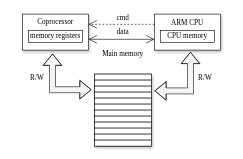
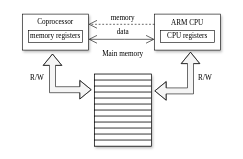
  <mxCell id="0" />
  <mxCell id="1" parent="0" />
  <mxCell id="2" value="" style="rounded=0;whiteSpace=wrap;html=1;fontFamily=Computer Modern;shadow=1;" vertex="1" parent="1"><mxGeometry x="157" y="123" width="95" height="120" as="geometry" /></mxCell>
  <mxCell id="3" value="" style="rounded=0;whiteSpace=wrap;html=1;fontFamily=Computer Modern;shadow=1;" vertex="1" parent="1"><mxGeometry x="257" y="23" width="110" height="60" as="geometry" /></mxCell>
  <mxCell id="4" value="" style="rounded=0;whiteSpace=wrap;html=1;fontFamily=Computer Modern;" vertex="1" parent="1"><mxGeometry x="157" y="123" width="95" height="10" as="geometry" /></mxCell>
  <mxCell id="5" value="" style="rounded=0;whiteSpace=wrap;html=1;fontFamily=Computer Modern;" vertex="1" parent="1"><mxGeometry x="157" y="133" width="95" height="10" as="geometry" /></mxCell>
  <mxCell id="6" value="" style="rounded=0;whiteSpace=wrap;html=1;fontFamily=Computer Modern;" vertex="1" parent="1"><mxGeometry x="157" y="143" width="95" height="10" as="geometry" /></mxCell>
  <mxCell id="7" value="" style="rounded=0;whiteSpace=wrap;html=1;fontFamily=Computer Modern;" vertex="1" parent="1"><mxGeometry x="157" y="153" width="95" height="10" as="geometry" /></mxCell>
  <mxCell id="8" value="" style="rounded=0;whiteSpace=wrap;html=1;fontFamily=Computer Modern;" vertex="1" parent="1"><mxGeometry x="157" y="163" width="95" height="10" as="geometry" /></mxCell>
  <mxCell id="9" value="" style="rounded=0;whiteSpace=wrap;html=1;fontFamily=Computer Modern;" vertex="1" parent="1"><mxGeometry x="157" y="173" width="95" height="10" as="geometry" /></mxCell>
  <mxCell id="10" value="" style="rounded=0;whiteSpace=wrap;html=1;fontFamily=Computer Modern;" vertex="1" parent="1"><mxGeometry x="157" y="183" width="95" height="10" as="geometry" /></mxCell>
  <mxCell id="11" value="" style="rounded=0;whiteSpace=wrap;html=1;fontFamily=Computer Modern;" vertex="1" parent="1"><mxGeometry x="157" y="193" width="95" height="10" as="geometry" /></mxCell>
  <mxCell id="12" value="" style="rounded=0;whiteSpace=wrap;html=1;fontFamily=Computer Modern;" vertex="1" parent="1"><mxGeometry x="157" y="203" width="95" height="10" as="geometry" /></mxCell>
  <mxCell id="13" value="" style="rounded=0;whiteSpace=wrap;html=1;fontFamily=Computer Modern;" vertex="1" parent="1"><mxGeometry x="157" y="213" width="95" height="10" as="geometry" /></mxCell>
  <mxCell id="14" value="" style="rounded=0;whiteSpace=wrap;html=1;fontFamily=Computer Modern;" vertex="1" parent="1"><mxGeometry x="157" y="223" width="95" height="10" as="geometry" /></mxCell>
  <mxCell id="15" value="" style="rounded=0;whiteSpace=wrap;html=1;fontFamily=Computer Modern;" vertex="1" parent="1"><mxGeometry x="157" y="233" width="95" height="10" as="geometry" /></mxCell>
- <mxCell id="16" value="CPU memory" style="rounded=0;whiteSpace=wrap;html=1;fontFamily=Computer Modern;" vertex="1" parent="1"><mxGeometry x="267" y="50" width="90" height="20" as="geometry" /></mxCell>
+ <mxCell id="16" value="CPU registers" style="rounded=0;whiteSpace=wrap;html=1;fontFamily=Computer Modern;" vertex="1" parent="1"><mxGeometry x="267" y="50" width="90" height="20" as="geometry" /></mxCell>
  <mxCell id="17" value="ARM CPU" style="text;html=1;strokeColor=none;fillColor=none;align=center;verticalAlign=middle;whiteSpace=wrap;rounded=0;fontFamily=Computer Modern;" vertex="1" parent="1"><mxGeometry x="282" y="23" width="60" height="30" as="geometry" /></mxCell>
  <mxCell id="18" value="" style="rounded=0;whiteSpace=wrap;html=1;fontFamily=Computer Modern;shadow=1;" vertex="1" parent="1"><mxGeometry x="37" y="23" width="110" height="60" as="geometry" /></mxCell>
  <mxCell id="19" value="memory registers" style="rounded=0;whiteSpace=wrap;html=1;fontFamily=Computer Modern;" vertex="1" parent="1"><mxGeometry x="47" y="50" width="90" height="20" as="geometry" /></mxCell>
  <mxCell id="20" value="Coprocessor" style="text;html=1;strokeColor=none;fillColor=none;align=center;verticalAlign=middle;whiteSpace=wrap;rounded=0;fontFamily=Computer Modern;" vertex="1" parent="1"><mxGeometry x="62" y="21" width="60" height="30" as="geometry" /></mxCell>
  <mxCell id="21" value="Main memory" style="text;html=1;strokeColor=none;fillColor=none;align=center;verticalAlign=middle;whiteSpace=wrap;rounded=0;fontFamily=Computer Modern;" vertex="1" parent="1"><mxGeometry x="163.25" y="80" width="82.5" height="20" as="geometry" /></mxCell>
  <mxCell id="22" value="" style="shape=flexArrow;endArrow=classic;startArrow=classic;html=1;rounded=0;entryX=0.5;entryY=1;entryDx=0;entryDy=0;exitX=0;exitY=0;exitDx=0;exitDy=0;fontFamily=Computer Modern;fillColor=#f5f5f5;strokeColor=#0D0D0D;" edge="1" parent="1"><mxGeometry width="100" height="100" relative="1" as="geometry"><mxPoint x="152" y="149" as="sourcePoint" /><mxPoint x="87" y="89" as="targetPoint" /><Array as="points"><mxPoint x="87" y="149" /></Array></mxGeometry></mxCell>
  <mxCell id="23" value="" style="shape=flexArrow;endArrow=classic;startArrow=classic;html=1;rounded=0;entryX=1;entryY=0;entryDx=0;entryDy=0;exitX=0.5;exitY=1;exitDx=0;exitDy=0;fontFamily=Computer Modern;fillColor=#f5f5f5;strokeColor=#0D0D0D;" edge="1" parent="1"><mxGeometry width="100" height="100" relative="1" as="geometry"><mxPoint x="317" y="86" as="sourcePoint" /><mxPoint x="257" y="151" as="targetPoint" /><Array as="points"><mxPoint x="317" y="151" /></Array></mxGeometry></mxCell>
  <mxCell id="24" value="" style="endArrow=open;endSize=12;dashed=1;html=1;rounded=0;exitX=0;exitY=0.25;exitDx=0;exitDy=0;entryX=1;entryY=0.25;entryDx=0;entryDy=0;fontFamily=Computer Modern;" edge="1" parent="1"><mxGeometry width="160" relative="1" as="geometry"><mxPoint x="257" y="40" as="sourcePoint" /><mxPoint x="147" y="40" as="targetPoint" /></mxGeometry></mxCell>
  <mxCell id="25" value="" style="endArrow=open;endSize=12;html=1;rounded=0;entryX=1;entryY=0.75;entryDx=0;entryDy=0;fontFamily=Computer Modern;" edge="1" parent="1"><mxGeometry width="160" relative="1" as="geometry"><mxPoint x="207" y="65" as="sourcePoint" /><mxPoint x="147" y="65" as="targetPoint" /></mxGeometry></mxCell>
  <mxCell id="26" value="" style="endArrow=open;endSize=12;html=1;rounded=0;entryX=0;entryY=0.75;entryDx=0;entryDy=0;fontFamily=Computer Modern;" edge="1" parent="1"><mxGeometry width="160" relative="1" as="geometry"><mxPoint x="207" y="65" as="sourcePoint" /><mxPoint x="257" y="65" as="targetPoint" /></mxGeometry></mxCell>
  <mxCell id="27" value="data" style="text;html=1;strokeColor=none;fillColor=none;align=center;verticalAlign=middle;whiteSpace=wrap;rounded=0;fontFamily=Computer Modern;" vertex="1" parent="1"><mxGeometry x="163.25" y="43" width="82.5" height="20" as="geometry" /></mxCell>
- <mxCell id="28" value="cmd" style="text;html=1;strokeColor=none;fillColor=none;align=center;verticalAlign=middle;whiteSpace=wrap;rounded=0;fontFamily=Computer Modern;" vertex="1" parent="1"><mxGeometry x="163.25" y="20" width="82.5" height="20" as="geometry" /></mxCell>
+ <mxCell id="28" value="memory" style="text;html=1;strokeColor=none;fillColor=none;align=center;verticalAlign=middle;whiteSpace=wrap;rounded=0;fontFamily=Computer Modern;" vertex="1" parent="1"><mxGeometry x="163.25" y="20" width="82.5" height="20" as="geometry" /></mxCell>
  <mxCell id="29" value="R/W" style="text;html=1;strokeColor=none;fillColor=none;align=center;verticalAlign=middle;whiteSpace=wrap;rounded=0;fontFamily=Computer Modern;" vertex="1" parent="1"><mxGeometry x="300" y="119" width="82.5" height="20" as="geometry" /></mxCell>
  <mxCell id="30" value="R/W" style="text;html=1;strokeColor=none;fillColor=none;align=center;verticalAlign=middle;whiteSpace=wrap;rounded=0;fontFamily=Computer Modern;" vertex="1" parent="1"><mxGeometry x="20" y="119" width="82.5" height="20" as="geometry" /></mxCell>
